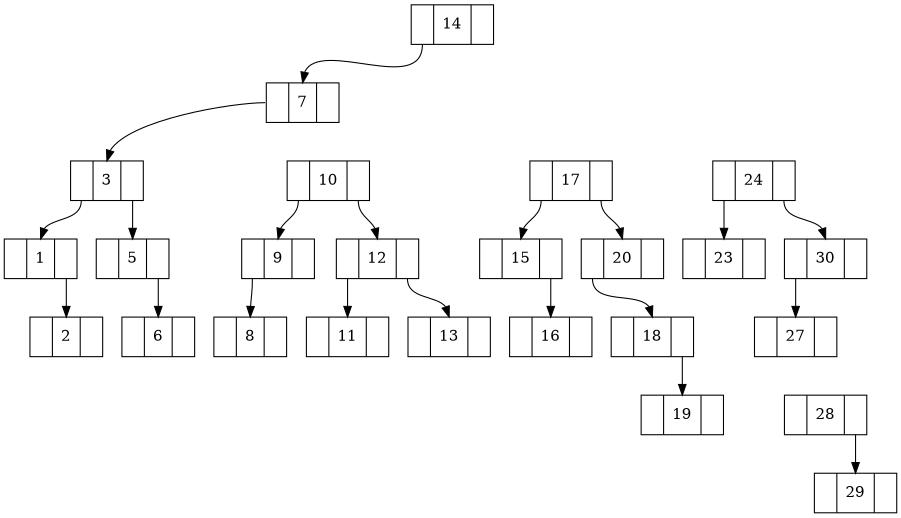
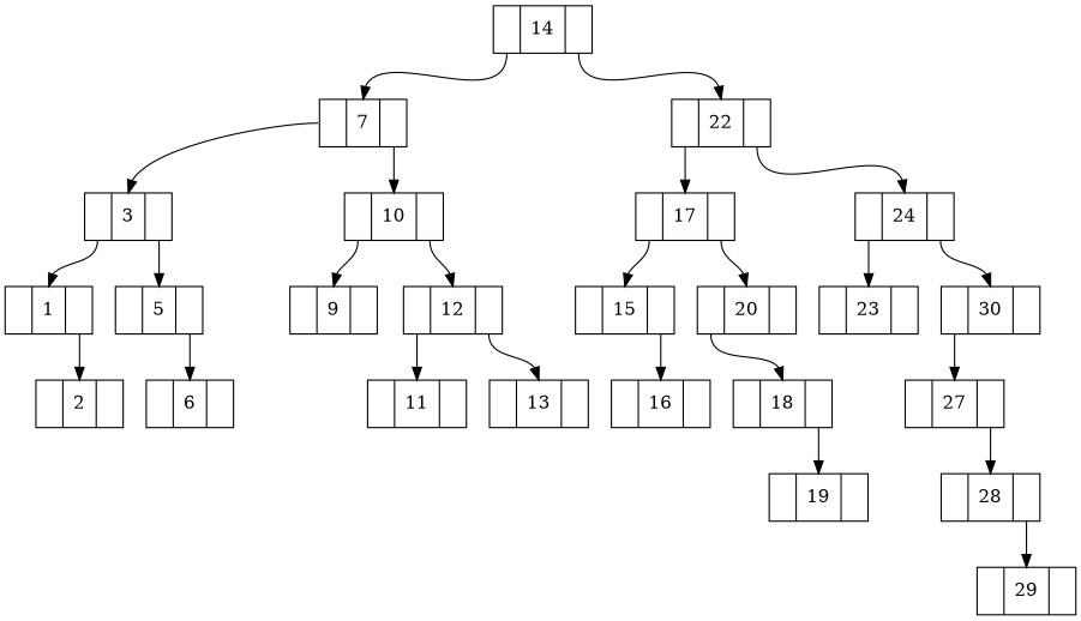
  digraph {
    node [shape=record]
    edge [headport=D tailport=R]
    n1 [label="<L> |<D> 14|<R> "]
    n2 [label="<L> |<D> 7|<R> "]
+   n3 [label="<L> |<D> 22|<R> "]
    n4 [label="<L> |<D> 3|<R> "]
    n5 [label="<L> |<D> 10|<R> "]
    n6 [label="<L> |<D> 17|<R> "]
    n7 [label="<L> |<D> 24|<R> "]
    n8 [label="<L> |<D> 1|<R> "]
    n9 [label="<L> |<D> 5|<R> "]
    n10 [label="<L> |<D> 9|<R> "]
    n11 [label="<L> |<D> 12|<R> "]
    n12 [label="<L> |<D> 2|<R> "]
    n13 [label="<L> |<D> 6|<R> "]
-   n14 [label="<L> |<D> 8|<R> "]
    n15 [label="<L> |<D> 11|<R> "]
    n16 [label="<L> |<D> 13|<R> "]
    n17 [label="<L> |<D> 15|<R> "]
    n18 [label="<L> |<D> 20|<R> "]
    n19 [label="<L> |<D> 23|<R> "]
    n20 [label="<L> |<D> 30|<R> "]
    n21 [label="<L> |<D> 16|<R> "]
    n22 [label="<L> |<D> 18|<R> "]
    n23 [label="<L> |<D> 19|<R> "]
    n24 [label="<L> |<D> 27|<R> "]
    n25 [label="<L> |<D> 28|<R> "]
    n26 [label="<L> |<D> 29|<R> "]
    n1 -> n2 [tailport=L]
+   n1 -> n3
    n2 -> n4 [tailport=L]
+   n2 -> n5
+   n3 -> n6 [tailport=L]
+   n3 -> n7
    n4 -> n8 [tailport=L]
    n4 -> n9
    n5 -> n10 [tailport=L]
    n5 -> n11
    n6 -> n17 [tailport=L]
    n6 -> n18
    n7 -> n19 [tailport=L]
    n7 -> n20
    n8 -> n12
    n9 -> n13
-   n10 -> n14 [tailport=L]
    n11 -> n15 [tailport=L]
    n11 -> n16
    n17 -> n21
    n18 -> n22 [tailport=L]
    n20 -> n24 [tailport=L]
    n22 -> n23
+   n24 -> n25
    n25 -> n26
  }
